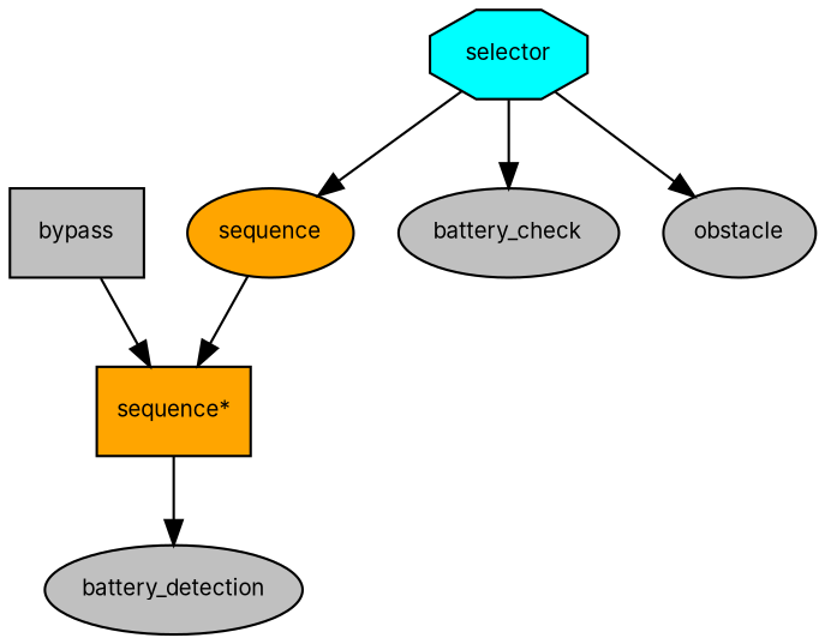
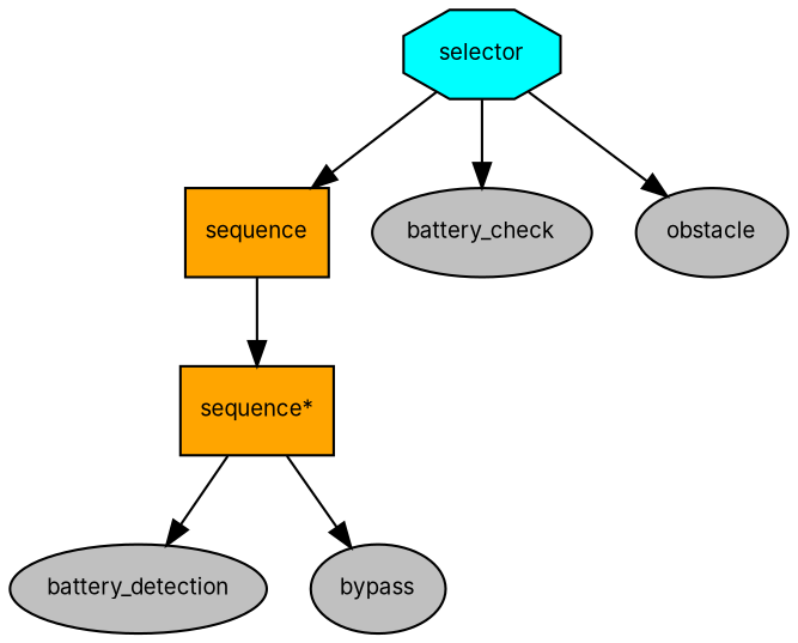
  digraph {
    fontname=Inter
    ordering=out
    node [fillcolor=gray fontcolor=black fontname=Inter fontsize=9 shape=ellipse style=filled]
    edge [fontname=Inter]
-   n1 [fillcolor=orange label=sequence]
+   n1 [fillcolor=orange label=sequence shape=box]
    n2 [fillcolor=orange label="sequence*" shape=box]
    n3 [label=battery_detection]
-   n4 [label=bypass shape=box]
+   n4 [label=bypass]
    n5 [fillcolor=cyan label=selector shape=octagon]
    n6 [label=battery_check]
    n7 [label=obstacle]
    n1 -> n2
    n2 -> n3
-   n4 -> n2
+   n2 -> n4
    n5 -> n1
    n5 -> n6
    n5 -> n7
  }
